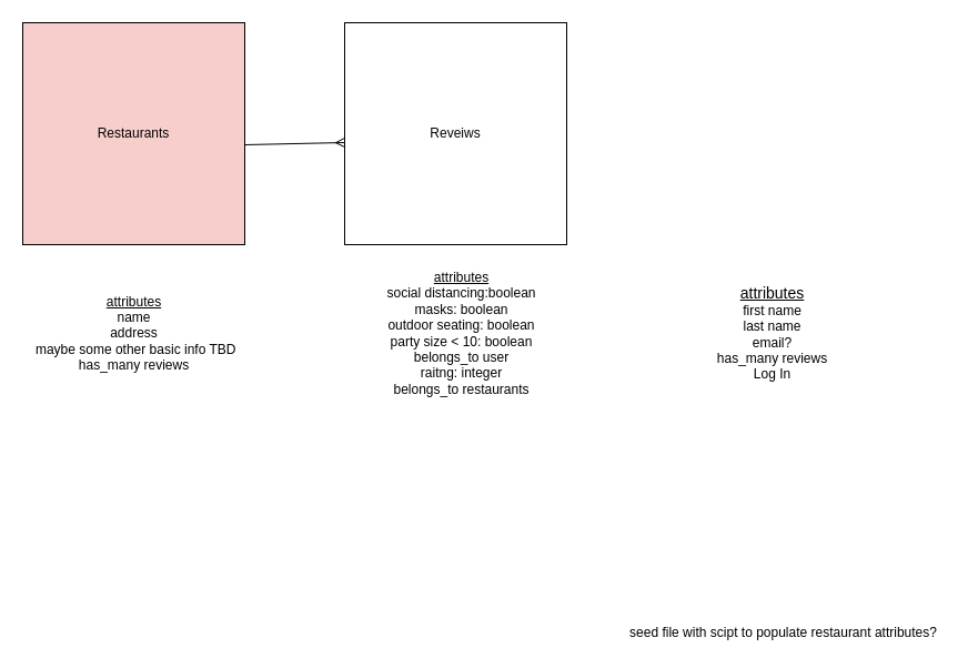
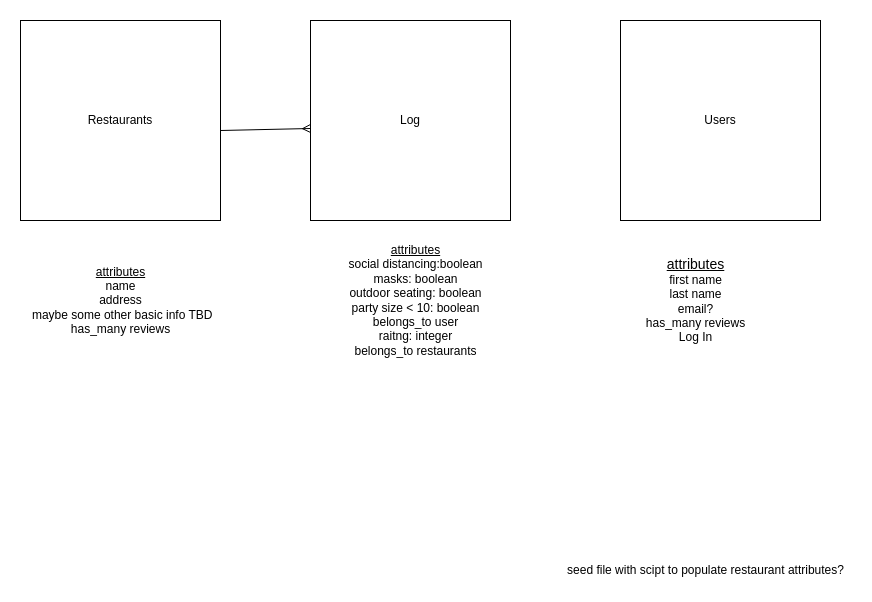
  <mxCell id="0" />
  <mxCell id="1" parent="0" />
- <mxCell id="2" value="Restaurants" style="whiteSpace=wrap;html=1;aspect=fixed;fillColor=#f8cecc;" vertex="1" parent="1"><mxGeometry x="20" y="20" width="200" height="200" as="geometry" /></mxCell>
- <mxCell id="3" value="Reveiws" style="whiteSpace=wrap;html=1;aspect=fixed;" vertex="1" parent="1"><mxGeometry x="310" y="20" width="200" height="200" as="geometry" /></mxCell>
+ <mxCell id="2" value="Restaurants" style="whiteSpace=wrap;html=1;aspect=fixed;" vertex="1" parent="1"><mxGeometry x="20" y="20" width="200" height="200" as="geometry" /></mxCell>
+ <mxCell id="3" value="Log" style="whiteSpace=wrap;html=1;aspect=fixed;" vertex="1" parent="1"><mxGeometry x="310" y="20" width="200" height="200" as="geometry" /></mxCell>
  <mxCell id="4" value="" style="endArrow=ERmany;html=1;endFill=0;" edge="1" parent="1"><mxGeometry width="50" height="50" relative="1" as="geometry"><mxPoint x="220" y="130" as="sourcePoint" /><mxPoint x="310" y="128" as="targetPoint" /></mxGeometry></mxCell>
  <mxCell id="5" value="&lt;u&gt;attributes&lt;br&gt;&lt;/u&gt;name&lt;br&gt;address&lt;br&gt;&amp;nbsp;maybe some other basic info TBD&lt;br&gt;has_many reviews" style="text;html=1;align=center;verticalAlign=middle;resizable=0;points=[];autosize=1;" vertex="1" parent="1"><mxGeometry x="20" y="260" width="200" height="80" as="geometry" /></mxCell>
  <mxCell id="6" value="&lt;u&gt;attributes&lt;br&gt;&lt;/u&gt;social distancing:boolean&lt;br&gt;masks: boolean&lt;br&gt;outdoor seating: boolean&lt;br&gt;party size &amp;lt; 10: boolean&lt;br&gt;belongs_to user&lt;br&gt;raitng: integer&lt;br&gt;belongs_to restaurants" style="text;html=1;align=center;verticalAlign=middle;resizable=0;points=[];autosize=1;" vertex="1" parent="1"><mxGeometry x="340" y="240" width="150" height="120" as="geometry" /></mxCell>
  <mxCell id="7" value="seed file with scipt to populate restaurant attributes?" style="text;html=1;align=center;verticalAlign=middle;resizable=0;points=[];autosize=1;" vertex="1" parent="1"><mxGeometry x="560" y="560" width="290" height="20" as="geometry" /></mxCell>
+ <mxCell id="8" value="Users" style="whiteSpace=wrap;html=1;aspect=fixed;" vertex="1" parent="1"><mxGeometry x="620" y="20" width="200" height="200" as="geometry" /></mxCell>
  <mxCell id="9" value="&lt;u&gt;&lt;font style=&quot;font-size: 14px&quot;&gt;attributes&lt;/font&gt;&lt;br&gt;&lt;/u&gt;first name&lt;br&gt;last name&lt;br&gt;email?&lt;br&gt;has_many reviews&lt;br&gt;Log In" style="text;html=1;align=center;verticalAlign=middle;resizable=0;points=[];autosize=1;" vertex="1" parent="1"><mxGeometry x="640" y="255" width="110" height="90" as="geometry" /></mxCell>
